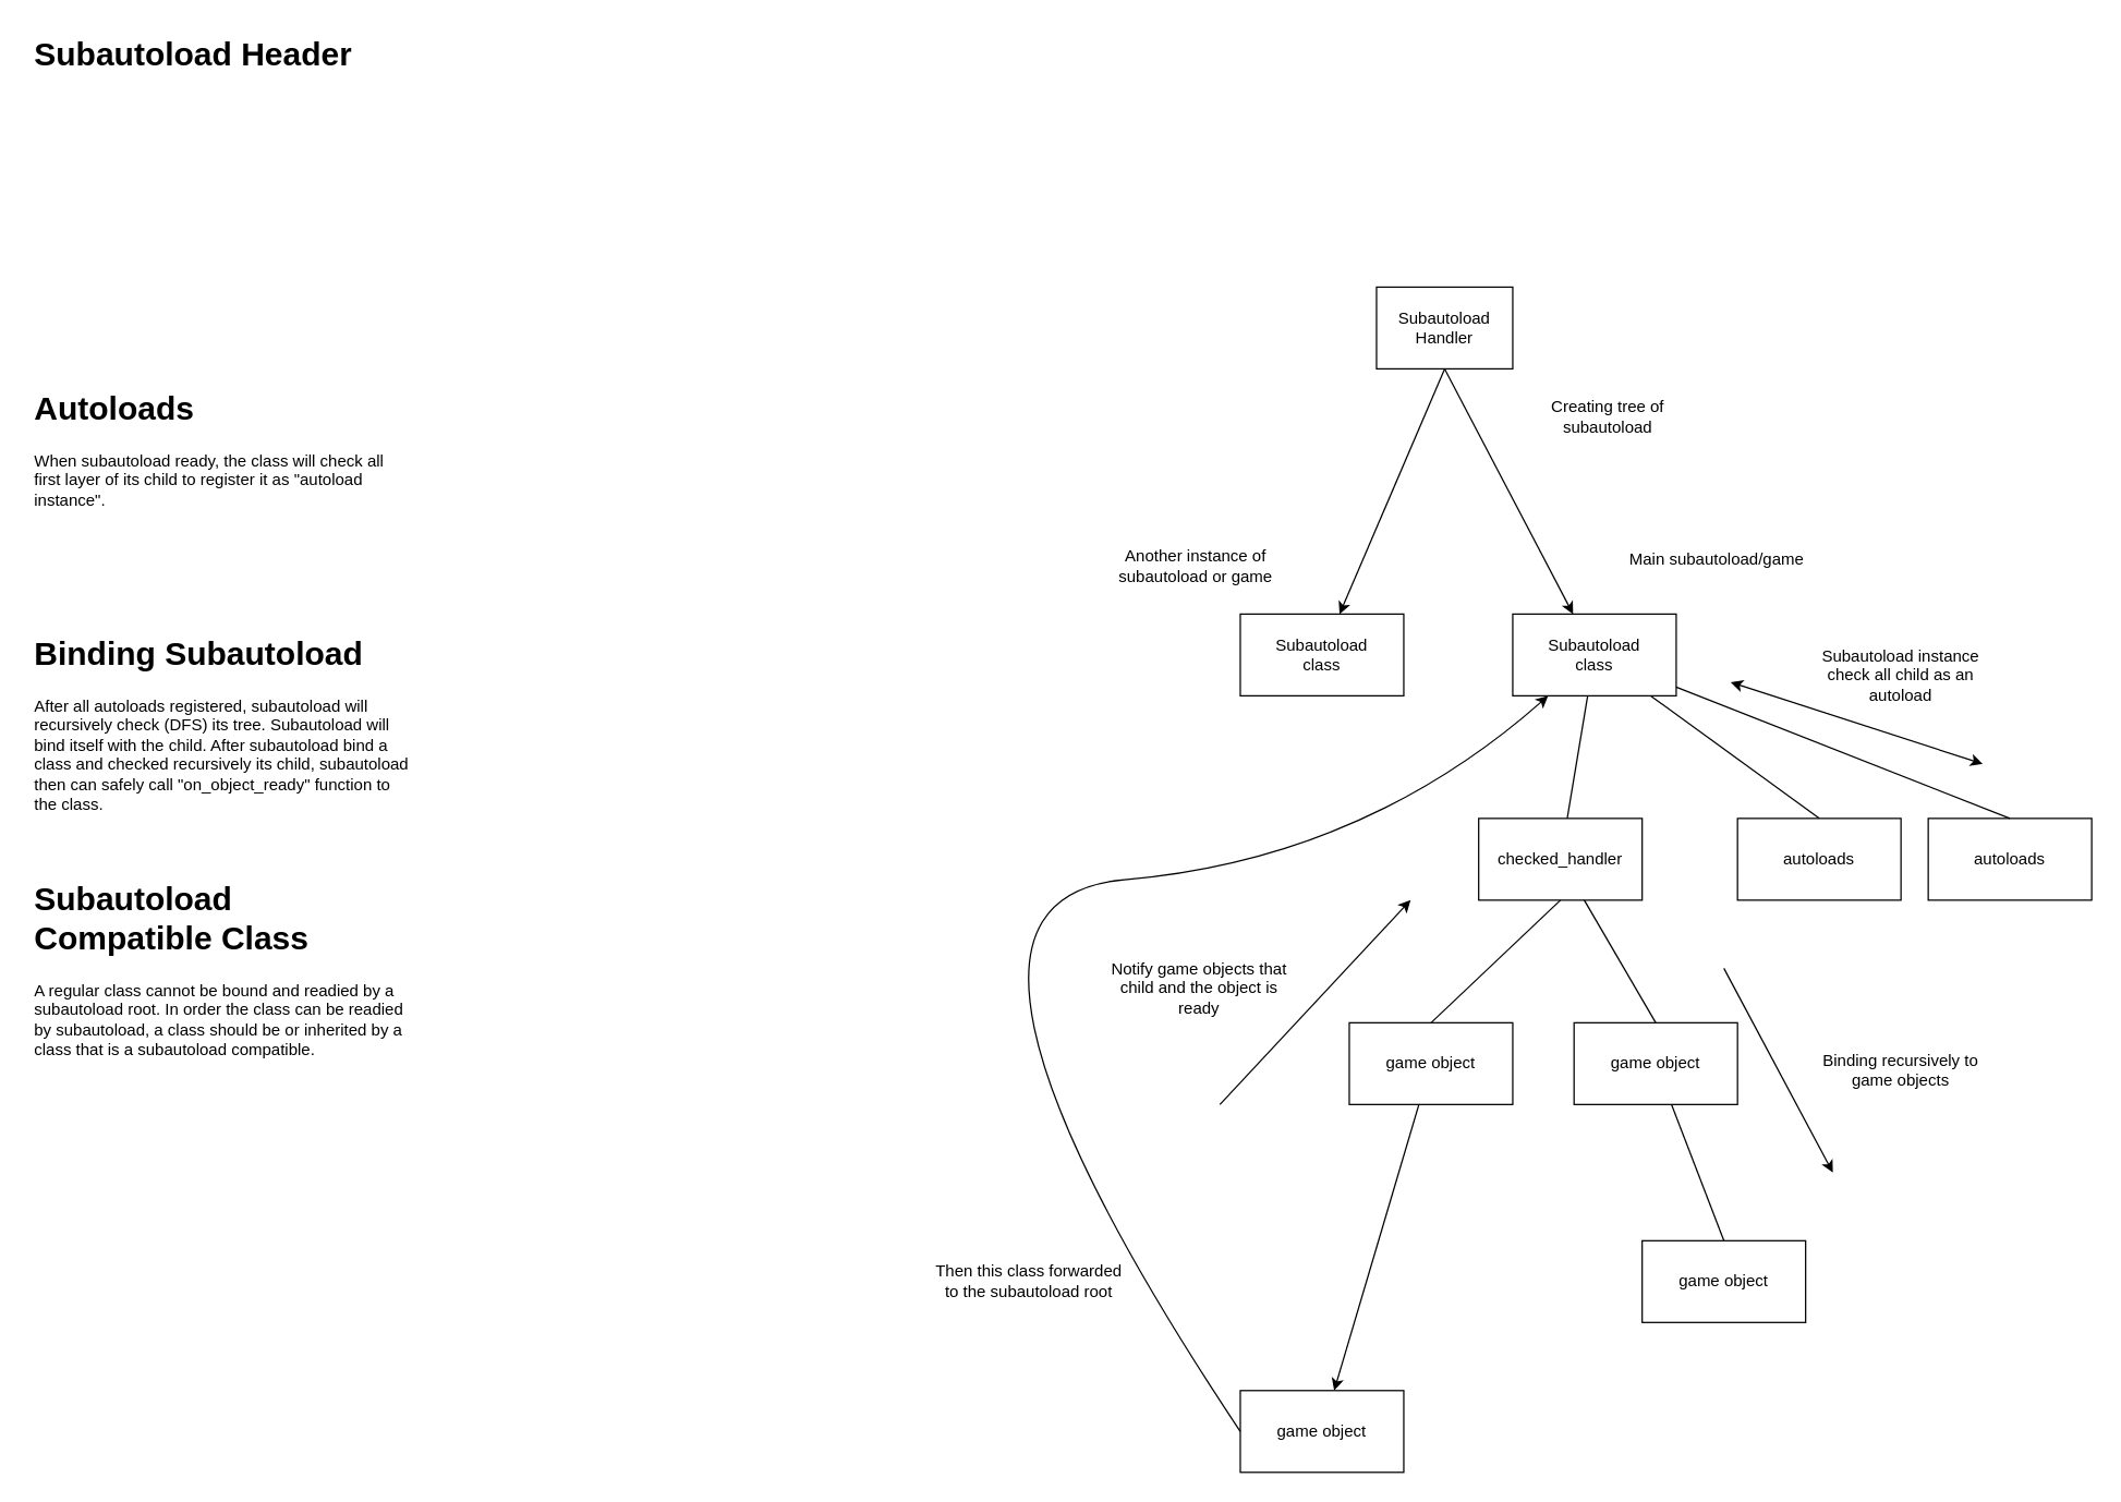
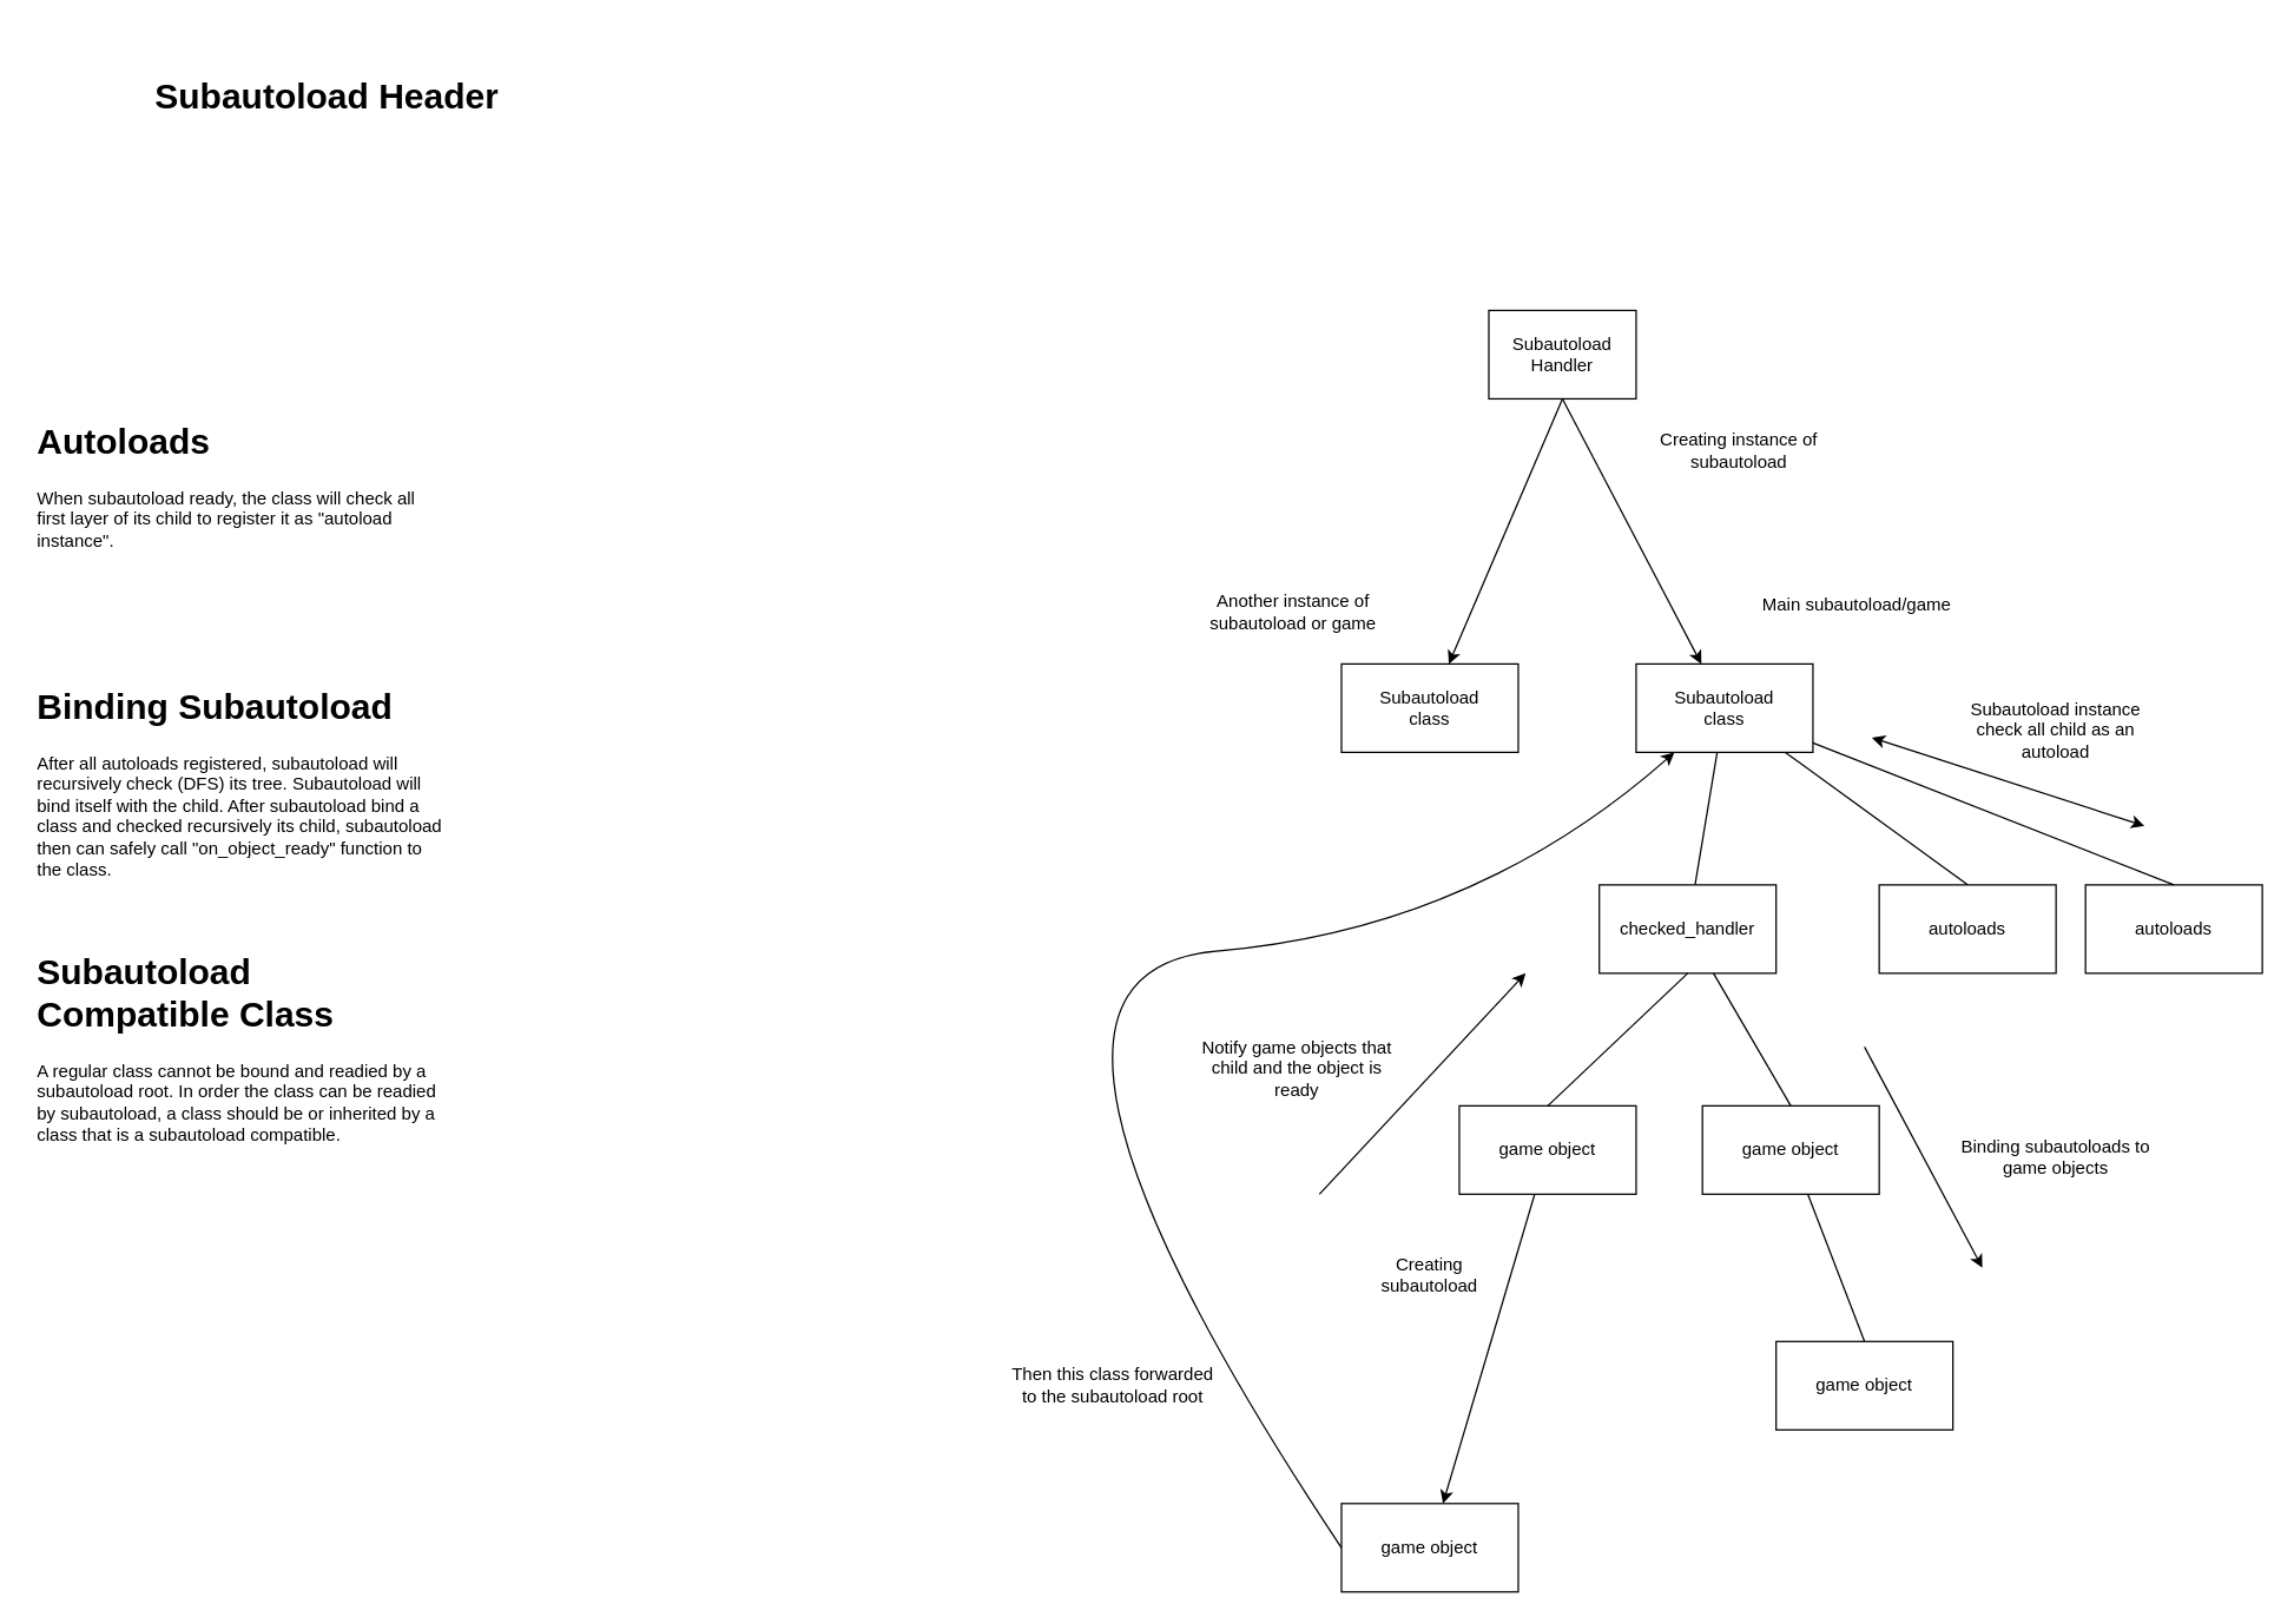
  <mxCell id="0" />
  <mxCell id="1" parent="0" />
  <mxCell id="2" value="Subautoload&lt;br&gt;class" style="rounded=0;whiteSpace=wrap;html=1;" vertex="1" parent="1"><mxGeometry x="1110" y="450" width="120" height="60" as="geometry" /></mxCell>
  <mxCell id="3" value="autoloads" style="rounded=0;whiteSpace=wrap;html=1;" vertex="1" parent="1"><mxGeometry x="1275" y="600" width="120" height="60" as="geometry" /></mxCell>
  <mxCell id="4" value="checked_handler" style="rounded=0;whiteSpace=wrap;html=1;" vertex="1" parent="1"><mxGeometry x="1085" y="600" width="120" height="60" as="geometry" /></mxCell>
  <mxCell id="5" value="autoloads" style="rounded=0;whiteSpace=wrap;html=1;" vertex="1" parent="1"><mxGeometry x="1415" y="600" width="120" height="60" as="geometry" /></mxCell>
  <mxCell id="6" value="game object" style="rounded=0;whiteSpace=wrap;html=1;" vertex="1" parent="1"><mxGeometry x="990" y="750" width="120" height="60" as="geometry" /></mxCell>
  <mxCell id="7" value="game object" style="rounded=0;whiteSpace=wrap;html=1;" vertex="1" parent="1"><mxGeometry x="1155" y="750" width="120" height="60" as="geometry" /></mxCell>
  <mxCell id="8" value="game object" style="rounded=0;whiteSpace=wrap;html=1;" vertex="1" parent="1"><mxGeometry x="1205" y="910" width="120" height="60" as="geometry" /></mxCell>
  <mxCell id="9" value="" style="endArrow=none;html=1;entryX=0.5;entryY=0;entryDx=0;entryDy=0;" edge="1" parent="1" source="2" target="3"><mxGeometry width="50" height="50" relative="1" as="geometry"><mxPoint x="1185" y="770" as="sourcePoint" /><mxPoint x="1235" y="720" as="targetPoint" /></mxGeometry></mxCell>
  <mxCell id="10" value="" style="endArrow=none;html=1;entryX=0.5;entryY=0;entryDx=0;entryDy=0;" edge="1" parent="1" source="2" target="5"><mxGeometry width="50" height="50" relative="1" as="geometry"><mxPoint x="1180" y="520" as="sourcePoint" /><mxPoint x="1345" y="610" as="targetPoint" /></mxGeometry></mxCell>
  <mxCell id="11" value="" style="endArrow=none;html=1;" edge="1" parent="1" source="2" target="4"><mxGeometry width="50" height="50" relative="1" as="geometry"><mxPoint x="1190" y="530" as="sourcePoint" /><mxPoint x="1355" y="620" as="targetPoint" /></mxGeometry></mxCell>
  <mxCell id="12" value="" style="endArrow=none;html=1;entryX=0.5;entryY=0;entryDx=0;entryDy=0;" edge="1" parent="1" source="4" target="7"><mxGeometry width="50" height="50" relative="1" as="geometry"><mxPoint x="1180" y="520" as="sourcePoint" /><mxPoint x="1155" y="610" as="targetPoint" /></mxGeometry></mxCell>
  <mxCell id="13" value="" style="endArrow=none;html=1;exitX=0.5;exitY=0;exitDx=0;exitDy=0;" edge="1" parent="1" source="8" target="7"><mxGeometry width="50" height="50" relative="1" as="geometry"><mxPoint x="1155" y="670" as="sourcePoint" /><mxPoint x="1225" y="760" as="targetPoint" /></mxGeometry></mxCell>
  <mxCell id="14" value="" style="endArrow=none;html=1;exitX=0.5;exitY=0;exitDx=0;exitDy=0;entryX=0.5;entryY=1;entryDx=0;entryDy=0;" edge="1" parent="1" source="6" target="4"><mxGeometry width="50" height="50" relative="1" as="geometry"><mxPoint x="1275" y="920" as="sourcePoint" /><mxPoint x="1225" y="820" as="targetPoint" /></mxGeometry></mxCell>
  <mxCell id="15" value="" style="endArrow=classic;html=1;" edge="1" parent="1"><mxGeometry width="50" height="50" relative="1" as="geometry"><mxPoint x="1265" y="710" as="sourcePoint" /><mxPoint x="1345" y="860" as="targetPoint" /></mxGeometry></mxCell>
  <mxCell id="16" value="Notify game objects that child and the object is ready" style="text;html=1;strokeColor=none;fillColor=none;align=center;verticalAlign=middle;whiteSpace=wrap;rounded=0;" vertex="1" parent="1"><mxGeometry x="810" y="710" width="140" height="30" as="geometry" /></mxCell>
  <mxCell id="17" value="" style="endArrow=classic;html=1;" edge="1" parent="1"><mxGeometry width="50" height="50" relative="1" as="geometry"><mxPoint x="895" y="810" as="sourcePoint" /><mxPoint x="1035" y="660" as="targetPoint" /></mxGeometry></mxCell>
- <mxCell id="18" value="Binding recursively to game objects" style="text;html=1;strokeColor=none;fillColor=none;align=center;verticalAlign=middle;whiteSpace=wrap;rounded=0;" vertex="1" parent="1"><mxGeometry x="1325" y="770" width="140" height="30" as="geometry" /></mxCell>
+ <mxCell id="18" value="Binding subautoloads to game objects" style="text;html=1;strokeColor=none;fillColor=none;align=center;verticalAlign=middle;whiteSpace=wrap;rounded=0;" vertex="1" parent="1"><mxGeometry x="1325" y="770" width="140" height="30" as="geometry" /></mxCell>
  <mxCell id="19" value="" style="endArrow=classic;html=1;startArrow=classic;startFill=1;" edge="1" parent="1"><mxGeometry width="50" height="50" relative="1" as="geometry"><mxPoint x="1270" y="500" as="sourcePoint" /><mxPoint x="1455" y="560" as="targetPoint" /></mxGeometry></mxCell>
  <mxCell id="20" value="Subautoload instance check all child as an autoload" style="text;html=1;strokeColor=none;fillColor=none;align=center;verticalAlign=middle;whiteSpace=wrap;rounded=0;" vertex="1" parent="1"><mxGeometry x="1325" y="480" width="140" height="30" as="geometry" /></mxCell>
- <mxCell id="21" value="&lt;h1&gt;Subautoload Header&lt;/h1&gt;&lt;div&gt;&lt;br&gt;&lt;/div&gt;" style="text;html=1;strokeColor=none;fillColor=none;spacing=5;spacingTop=-20;whiteSpace=wrap;overflow=hidden;rounded=0;" vertex="1" parent="1"><mxGeometry x="20" y="20" width="285" height="120" as="geometry" /></mxCell>
+ <mxCell id="21" value="&lt;h1&gt;Subautoload Header&lt;/h1&gt;&lt;div&gt;&lt;br&gt;&lt;/div&gt;" style="text;html=1;strokeColor=none;fillColor=none;spacing=5;spacingTop=-20;whiteSpace=wrap;overflow=hidden;rounded=0;" vertex="1" parent="1"><mxGeometry x="100" y="45" width="285" height="120" as="geometry" /></mxCell>
  <mxCell id="22" value="Subautoload&lt;br&gt;Handler" style="rounded=0;whiteSpace=wrap;html=1;" vertex="1" parent="1"><mxGeometry x="1010" y="210" width="100" height="60" as="geometry" /></mxCell>
  <mxCell id="23" value="" style="endArrow=classic;html=1;exitX=0.5;exitY=1;exitDx=0;exitDy=0;" edge="1" parent="1" source="22" target="2"><mxGeometry width="50" height="50" relative="1" as="geometry"><mxPoint x="1090" y="360" as="sourcePoint" /><mxPoint x="1070" y="550" as="targetPoint" /></mxGeometry></mxCell>
- <mxCell id="24" value="Creating tree of subautoload" style="text;html=1;strokeColor=none;fillColor=none;align=center;verticalAlign=middle;whiteSpace=wrap;rounded=0;" vertex="1" parent="1"><mxGeometry x="1110" y="290" width="140" height="30" as="geometry" /></mxCell>
+ <mxCell id="24" value="Creating instance of subautoload" style="text;html=1;strokeColor=none;fillColor=none;align=center;verticalAlign=middle;whiteSpace=wrap;rounded=0;" vertex="1" parent="1"><mxGeometry x="1110" y="290" width="140" height="30" as="geometry" /></mxCell>
  <mxCell id="25" value="Subautoload&lt;br&gt;class" style="rounded=0;whiteSpace=wrap;html=1;" vertex="1" parent="1"><mxGeometry x="910" y="450" width="120" height="60" as="geometry" /></mxCell>
  <mxCell id="26" value="" style="endArrow=classic;html=1;exitX=0.5;exitY=1;exitDx=0;exitDy=0;" edge="1" parent="1" source="22" target="25"><mxGeometry width="50" height="50" relative="1" as="geometry"><mxPoint x="1094.286" y="280" as="sourcePoint" /><mxPoint x="1180" y="460" as="targetPoint" /></mxGeometry></mxCell>
  <mxCell id="27" value="Another instance of subautoload or game" style="text;html=1;strokeColor=none;fillColor=none;align=center;verticalAlign=middle;whiteSpace=wrap;rounded=0;" vertex="1" parent="1"><mxGeometry x="810" y="400" width="135" height="30" as="geometry" /></mxCell>
  <mxCell id="28" value="Main subautoload/game" style="text;html=1;strokeColor=none;fillColor=none;align=center;verticalAlign=middle;whiteSpace=wrap;rounded=0;" vertex="1" parent="1"><mxGeometry x="1190" y="395" width="140" height="30" as="geometry" /></mxCell>
  <mxCell id="29" value="&lt;h1&gt;Autoloads&lt;/h1&gt;&lt;div&gt;When subautoload ready, the class will check all first layer of its child to register it as &quot;autoload instance&quot;.&lt;/div&gt;" style="text;html=1;strokeColor=none;fillColor=none;spacing=5;spacingTop=-20;whiteSpace=wrap;overflow=hidden;rounded=0;" vertex="1" parent="1"><mxGeometry x="20" y="280" width="285" height="120" as="geometry" /></mxCell>
  <mxCell id="30" value="game object" style="rounded=0;whiteSpace=wrap;html=1;" vertex="1" parent="1"><mxGeometry x="910" y="1020" width="120" height="60" as="geometry" /></mxCell>
  <mxCell id="31" value="" style="endArrow=classic;html=1;" edge="1" parent="1" source="6" target="30"><mxGeometry width="50" height="50" relative="1" as="geometry"><mxPoint x="1210" y="890" as="sourcePoint" /><mxPoint x="1260" y="840" as="targetPoint" /></mxGeometry></mxCell>
+ <mxCell id="32" value="Creating subautoload" style="text;html=1;strokeColor=none;fillColor=none;align=center;verticalAlign=middle;whiteSpace=wrap;rounded=0;" vertex="1" parent="1"><mxGeometry x="930" y="850" width="80" height="30" as="geometry" /></mxCell>
  <mxCell id="33" value="" style="curved=1;endArrow=classic;html=1;exitX=0;exitY=0.5;exitDx=0;exitDy=0;" edge="1" parent="1" source="30" target="2"><mxGeometry width="50" height="50" relative="1" as="geometry"><mxPoint x="970" y="820" as="sourcePoint" /><mxPoint x="1020" y="770" as="targetPoint" /><Array as="points"><mxPoint x="650" y="660" /><mxPoint x="1000" y="630" /></Array></mxGeometry></mxCell>
  <mxCell id="34" value="Then this class forwarded to the subautoload root" style="text;html=1;strokeColor=none;fillColor=none;align=center;verticalAlign=middle;whiteSpace=wrap;rounded=0;" vertex="1" parent="1"><mxGeometry x="680" y="925" width="150" height="30" as="geometry" /></mxCell>
  <mxCell id="35" value="&lt;h1&gt;Binding Subautoload&lt;/h1&gt;&lt;div&gt;After all autoloads registered, subautoload will recursively check (DFS) its tree. Subautoload will bind itself with the child. After subautoload bind a class and checked recursively its child, subautoload then can safely call &quot;on_object_ready&quot; function to the class.&amp;nbsp;&lt;/div&gt;" style="text;html=1;strokeColor=none;fillColor=none;spacing=5;spacingTop=-20;whiteSpace=wrap;overflow=hidden;rounded=0;" vertex="1" parent="1"><mxGeometry x="20" y="460" width="285" height="140" as="geometry" /></mxCell>
  <mxCell id="36" value="&lt;h1&gt;Subautoload Compatible Class&lt;/h1&gt;&lt;div&gt;A regular class cannot be bound and readied by a subautoload root. In order the class can be readied by subautoload, a class should be or inherited by a class that is a subautoload compatible.&lt;/div&gt;" style="text;html=1;strokeColor=none;fillColor=none;spacing=5;spacingTop=-20;whiteSpace=wrap;overflow=hidden;rounded=0;" vertex="1" parent="1"><mxGeometry x="20" y="640" width="285" height="140" as="geometry" /></mxCell>
